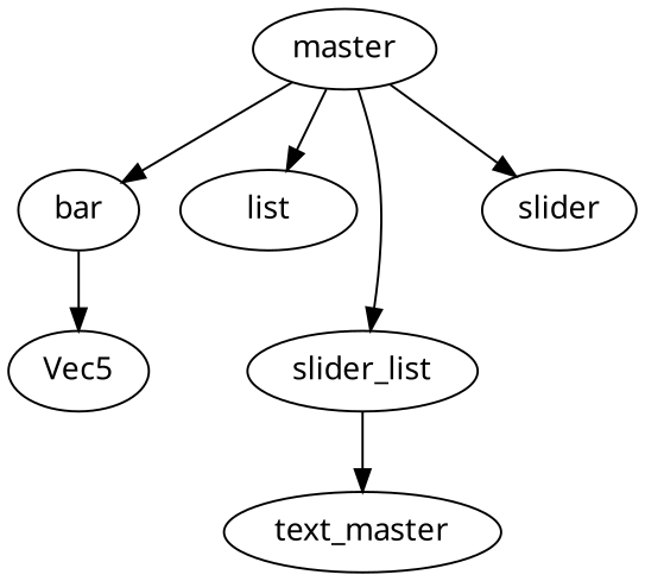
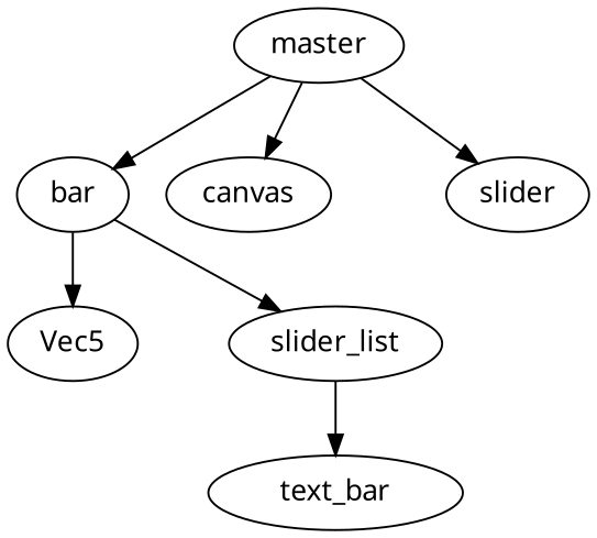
  digraph {
    fontname="Noto Sans"
    node [fontname="Noto Sans"]
    edge [fontname="Noto Sans"]
    n1 [label=bar]
    master
-   canvas [label=list]
+   canvas
    slider_list
    slider
    n6 [label=Vec5]
-   text_bar [label=text_master]
+   text_bar
    n1 -> n6
    master -> n1
    master -> canvas
-   master -> slider_list
+   n1 -> slider_list
    master -> slider
    slider_list -> text_bar
  }
